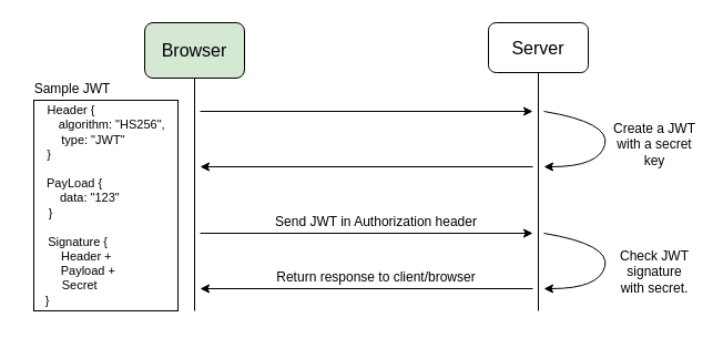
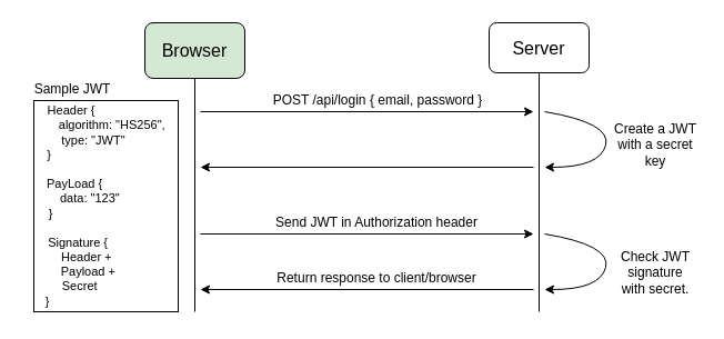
  <mxCell id="0" />
  <mxCell id="1" parent="0" />
  <mxCell id="2" value="" style="rounded=0;whiteSpace=wrap;html=1;" vertex="1" parent="1"><mxGeometry x="30" y="90" width="130" height="190" as="geometry" /></mxCell>
  <mxCell id="3" value="&lt;font style=&quot;font-size: 16px&quot;&gt;Browser&lt;/font&gt;" style="rounded=1;whiteSpace=wrap;html=1;fillColor=#d5e8d4;" vertex="1" parent="1"><mxGeometry x="130" y="20" width="90" height="50" as="geometry" /></mxCell>
  <mxCell id="4" value="&lt;font style=&quot;font-size: 16px&quot;&gt;Server&lt;/font&gt;" style="rounded=1;whiteSpace=wrap;html=1;" vertex="1" parent="1"><mxGeometry x="440" y="20" width="90" height="45" as="geometry" /></mxCell>
  <mxCell id="5" value="" style="endArrow=none;html=1;entryX=0.5;entryY=1;entryDx=0;entryDy=0;" edge="1" parent="1" target="3"><mxGeometry width="50" height="50" relative="1" as="geometry"><mxPoint x="175" y="280" as="sourcePoint" /><mxPoint x="180" y="90" as="targetPoint" /></mxGeometry></mxCell>
  <mxCell id="6" value="" style="endArrow=none;html=1;entryX=0.5;entryY=1;entryDx=0;entryDy=0;" edge="1" parent="1" target="4"><mxGeometry width="50" height="50" relative="1" as="geometry"><mxPoint x="485" y="280" as="sourcePoint" /><mxPoint x="180" y="340" as="targetPoint" /></mxGeometry></mxCell>
  <mxCell id="7" value="" style="endArrow=classic;html=1;" edge="1" parent="1"><mxGeometry width="50" height="50" relative="1" as="geometry"><mxPoint x="180" y="100" as="sourcePoint" /><mxPoint x="480" y="100" as="targetPoint" /></mxGeometry></mxCell>
  <mxCell id="8" value="" style="curved=1;endArrow=classic;html=1;" edge="1" parent="1"><mxGeometry width="50" height="50" relative="1" as="geometry"><mxPoint x="490" y="100" as="sourcePoint" /><mxPoint x="490" y="150" as="targetPoint" /><Array as="points"><mxPoint x="550" y="110" /><mxPoint x="540" y="150" /></Array></mxGeometry></mxCell>
  <mxCell id="9" value="" style="endArrow=classic;html=1;" edge="1" parent="1"><mxGeometry width="50" height="50" relative="1" as="geometry"><mxPoint x="480" y="150" as="sourcePoint" /><mxPoint x="180" y="150" as="targetPoint" /></mxGeometry></mxCell>
  <mxCell id="10" value="" style="endArrow=classic;html=1;" edge="1" parent="1"><mxGeometry width="50" height="50" relative="1" as="geometry"><mxPoint x="180" y="210" as="sourcePoint" /><mxPoint x="480" y="210" as="targetPoint" /></mxGeometry></mxCell>
  <mxCell id="11" value="" style="endArrow=classic;html=1;" edge="1" parent="1"><mxGeometry width="50" height="50" relative="1" as="geometry"><mxPoint x="480" y="260" as="sourcePoint" /><mxPoint x="180" y="260" as="targetPoint" /></mxGeometry></mxCell>
  <mxCell id="12" value="" style="curved=1;endArrow=classic;html=1;" edge="1" parent="1"><mxGeometry width="50" height="50" relative="1" as="geometry"><mxPoint x="490" y="210" as="sourcePoint" /><mxPoint x="490" y="260" as="targetPoint" /><Array as="points"><mxPoint x="550" y="220" /><mxPoint x="540" y="260" /></Array></mxGeometry></mxCell>
+ <mxCell id="13" value="POST /api/login { email, password }" style="text;html=1;strokeColor=none;fillColor=none;align=center;verticalAlign=middle;whiteSpace=wrap;rounded=0;" vertex="1" parent="1"><mxGeometry x="230" y="80" width="220" height="20" as="geometry" /></mxCell>
  <mxCell id="14" value="Create a JWT with a secret key" style="text;html=1;strokeColor=none;fillColor=none;align=center;verticalAlign=middle;whiteSpace=wrap;rounded=0;" vertex="1" parent="1"><mxGeometry x="550" y="120" width="80" height="20" as="geometry" /></mxCell>
  <mxCell id="15" value="Send JWT in Authorization header" style="text;html=1;strokeColor=none;fillColor=none;align=center;verticalAlign=middle;whiteSpace=wrap;rounded=0;" vertex="1" parent="1"><mxGeometry x="195" y="190" width="288" height="20" as="geometry" /></mxCell>
  <mxCell id="16" value="Check JWT signature with secret." style="text;html=1;strokeColor=none;fillColor=none;align=center;verticalAlign=middle;whiteSpace=wrap;rounded=0;" vertex="1" parent="1"><mxGeometry x="555" y="210" width="70" height="70" as="geometry" /></mxCell>
  <mxCell id="17" value="Return response to client/browser" style="text;html=1;strokeColor=none;fillColor=none;align=center;verticalAlign=middle;whiteSpace=wrap;rounded=0;" vertex="1" parent="1"><mxGeometry x="220" y="240" width="238" height="20" as="geometry" /></mxCell>
  <mxCell id="18" value="&lt;div style=&quot;font-size: 11px&quot;&gt;&lt;font style=&quot;font-size: 11px&quot;&gt;&lt;br&gt;&lt;/font&gt;&lt;/div&gt;&lt;div style=&quot;font-size: 11px&quot;&gt;&lt;font style=&quot;font-size: 11px&quot;&gt;&lt;br&gt;&lt;/font&gt;&lt;/div&gt;&lt;div style=&quot;font-size: 11px&quot;&gt;&lt;font style=&quot;font-size: 11px&quot;&gt;Header {&amp;nbsp;&amp;nbsp;&amp;nbsp;&amp;nbsp;&amp;nbsp;&amp;nbsp;&amp;nbsp;&amp;nbsp;&amp;nbsp;&amp;nbsp;&amp;nbsp;&amp;nbsp;&amp;nbsp;&amp;nbsp;&amp;nbsp;&amp;nbsp;&amp;nbsp; &lt;br&gt;&lt;/font&gt;&lt;/div&gt;&lt;div style=&quot;font-size: 11px&quot;&gt;&lt;font style=&quot;font-size: 11px&quot;&gt;&amp;nbsp;&amp;nbsp;&amp;nbsp;&amp;nbsp;&amp;nbsp;&amp;nbsp; algorithm: &quot;HS256&quot;,&lt;/font&gt;&lt;/div&gt;&lt;div style=&quot;font-size: 11px&quot;&gt;&lt;font style=&quot;font-size: 11px&quot;&gt;type: &quot;JWT&quot;&amp;nbsp;&amp;nbsp;&amp;nbsp;&amp;nbsp; &lt;br&gt;&lt;/font&gt;&lt;/div&gt;&lt;div style=&quot;font-size: 11px&quot;&gt;&lt;font style=&quot;font-size: 11px&quot;&gt;}&amp;nbsp;&amp;nbsp;&amp;nbsp;&amp;nbsp;&amp;nbsp;&amp;nbsp;&amp;nbsp;&amp;nbsp;&amp;nbsp;&amp;nbsp;&amp;nbsp;&amp;nbsp;&amp;nbsp;&amp;nbsp;&amp;nbsp;&amp;nbsp;&amp;nbsp;&amp;nbsp;&amp;nbsp;&amp;nbsp;&amp;nbsp;&amp;nbsp;&amp;nbsp;&amp;nbsp;&amp;nbsp;&amp;nbsp;&amp;nbsp;&amp;nbsp;&amp;nbsp;&amp;nbsp; &lt;br&gt;&lt;/font&gt;&lt;/div&gt;&lt;div style=&quot;font-size: 11px&quot;&gt;&lt;font style=&quot;font-size: 11px&quot;&gt;&lt;br&gt;&lt;/font&gt;&lt;/div&gt;&lt;div style=&quot;font-size: 11px&quot;&gt;&lt;font style=&quot;font-size: 11px&quot;&gt;PayLoad {&amp;nbsp;&amp;nbsp;&amp;nbsp;&amp;nbsp;&amp;nbsp;&amp;nbsp;&amp;nbsp;&amp;nbsp;&amp;nbsp;&amp;nbsp;&amp;nbsp;&amp;nbsp;&amp;nbsp;&amp;nbsp;&amp;nbsp; &lt;br&gt;&lt;/font&gt;&lt;/div&gt;&lt;div style=&quot;font-size: 11px&quot;&gt;&lt;font style=&quot;font-size: 11px&quot;&gt;data: &quot;123&quot;&amp;nbsp;&amp;nbsp;&amp;nbsp;&amp;nbsp;&amp;nbsp;&amp;nbsp; &lt;br&gt;&lt;/font&gt;&lt;/div&gt;&lt;div style=&quot;font-size: 11px&quot;&gt;&lt;font style=&quot;font-size: 11px&quot;&gt;}&amp;nbsp;&amp;nbsp;&amp;nbsp;&amp;nbsp;&amp;nbsp;&amp;nbsp;&amp;nbsp;&amp;nbsp;&amp;nbsp;&amp;nbsp;&amp;nbsp;&amp;nbsp;&amp;nbsp;&amp;nbsp;&amp;nbsp;&amp;nbsp;&amp;nbsp;&amp;nbsp;&amp;nbsp;&amp;nbsp;&amp;nbsp;&amp;nbsp;&amp;nbsp;&amp;nbsp;&amp;nbsp;&amp;nbsp;&amp;nbsp;&amp;nbsp;&amp;nbsp; &lt;br&gt;&lt;/font&gt;&lt;/div&gt;&lt;div style=&quot;font-size: 11px&quot;&gt;&lt;font style=&quot;font-size: 11px&quot;&gt;&amp;nbsp; &lt;br&gt;&lt;/font&gt;&lt;/div&gt;&lt;div style=&quot;font-size: 11px&quot;&gt;&lt;font style=&quot;font-size: 11px&quot;&gt;Signature {&amp;nbsp;&amp;nbsp;&amp;nbsp;&amp;nbsp;&amp;nbsp;&amp;nbsp;&amp;nbsp;&amp;nbsp;&amp;nbsp;&amp;nbsp;&amp;nbsp;&amp;nbsp;&amp;nbsp; &lt;br&gt;&lt;/font&gt;&lt;/div&gt;&lt;div style=&quot;font-size: 11px&quot;&gt;&lt;font style=&quot;font-size: 11px&quot;&gt; Header +&amp;nbsp;&amp;nbsp;&amp;nbsp;&amp;nbsp;&amp;nbsp;&amp;nbsp;&amp;nbsp;&amp;nbsp; &lt;br&gt;&lt;/font&gt;&lt;/div&gt;&lt;div style=&quot;font-size: 11px&quot;&gt;&lt;font style=&quot;font-size: 11px&quot;&gt;&amp;nbsp;&amp;nbsp;&amp;nbsp;&amp;nbsp;&amp;nbsp; Payload +&amp;nbsp;&amp;nbsp;&amp;nbsp;&amp;nbsp;&amp;nbsp;&amp;nbsp;&amp;nbsp;&amp;nbsp;&amp;nbsp;&amp;nbsp;&amp;nbsp;&amp;nbsp;&amp;nbsp; &lt;br&gt;&lt;/font&gt;&lt;/div&gt;&lt;div style=&quot;font-size: 11px&quot;&gt;&lt;font style=&quot;font-size: 11px&quot;&gt;Secret&amp;nbsp;&amp;nbsp;&amp;nbsp;&amp;nbsp;&amp;nbsp;&amp;nbsp;&amp;nbsp;&amp;nbsp;&amp;nbsp;&amp;nbsp;&amp;nbsp;&amp;nbsp; &lt;br&gt;&lt;/font&gt;&lt;/div&gt;&lt;div style=&quot;font-size: 11px&quot;&gt;&lt;font style=&quot;font-size: 11px&quot;&gt;}&amp;nbsp;&amp;nbsp;&amp;nbsp;&amp;nbsp;&amp;nbsp;&amp;nbsp;&amp;nbsp;&amp;nbsp;&amp;nbsp;&amp;nbsp;&amp;nbsp;&amp;nbsp;&amp;nbsp;&amp;nbsp;&amp;nbsp;&amp;nbsp;&amp;nbsp;&amp;nbsp;&amp;nbsp;&amp;nbsp;&amp;nbsp;&amp;nbsp;&amp;nbsp;&amp;nbsp;&amp;nbsp;&amp;nbsp;&amp;nbsp;&amp;nbsp;&amp;nbsp;&amp;nbsp;&amp;nbsp; &lt;br&gt;&lt;/font&gt;&lt;/div&gt;&lt;div style=&quot;font-size: 11px&quot;&gt;&lt;font style=&quot;font-size: 11px&quot;&gt;&lt;br&gt;&lt;/font&gt;&lt;/div&gt;&lt;div style=&quot;font-size: 11px&quot;&gt;&lt;font style=&quot;font-size: 11px&quot;&gt;&lt;br&gt;&lt;/font&gt;&lt;/div&gt;" style="text;html=1;strokeColor=none;fillColor=none;align=center;verticalAlign=middle;whiteSpace=wrap;rounded=0;" vertex="1" parent="1"><mxGeometry x="20" y="90" width="140" height="190" as="geometry" /></mxCell>
  <mxCell id="19" value="Sample JWT" style="text;html=1;strokeColor=none;fillColor=none;align=center;verticalAlign=middle;whiteSpace=wrap;rounded=0;" vertex="1" parent="1"><mxGeometry x="20" y="70" width="90" height="20" as="geometry" /></mxCell>
